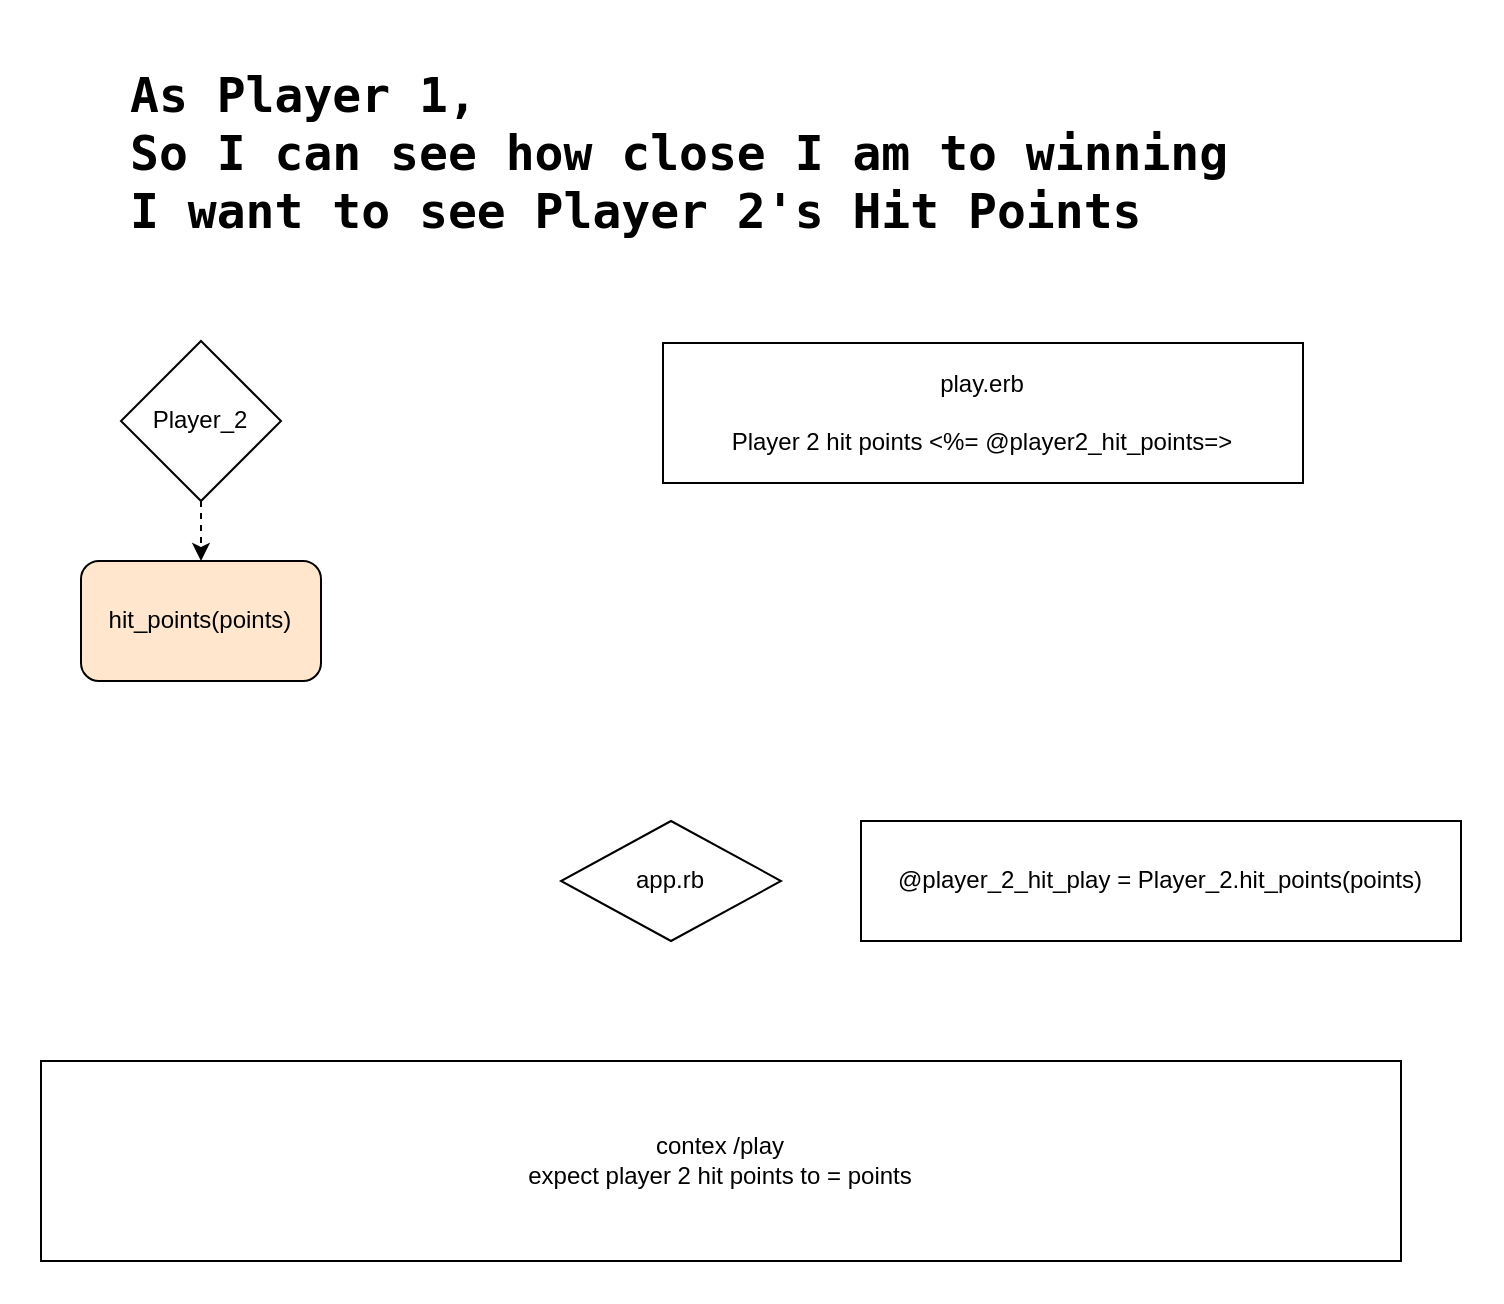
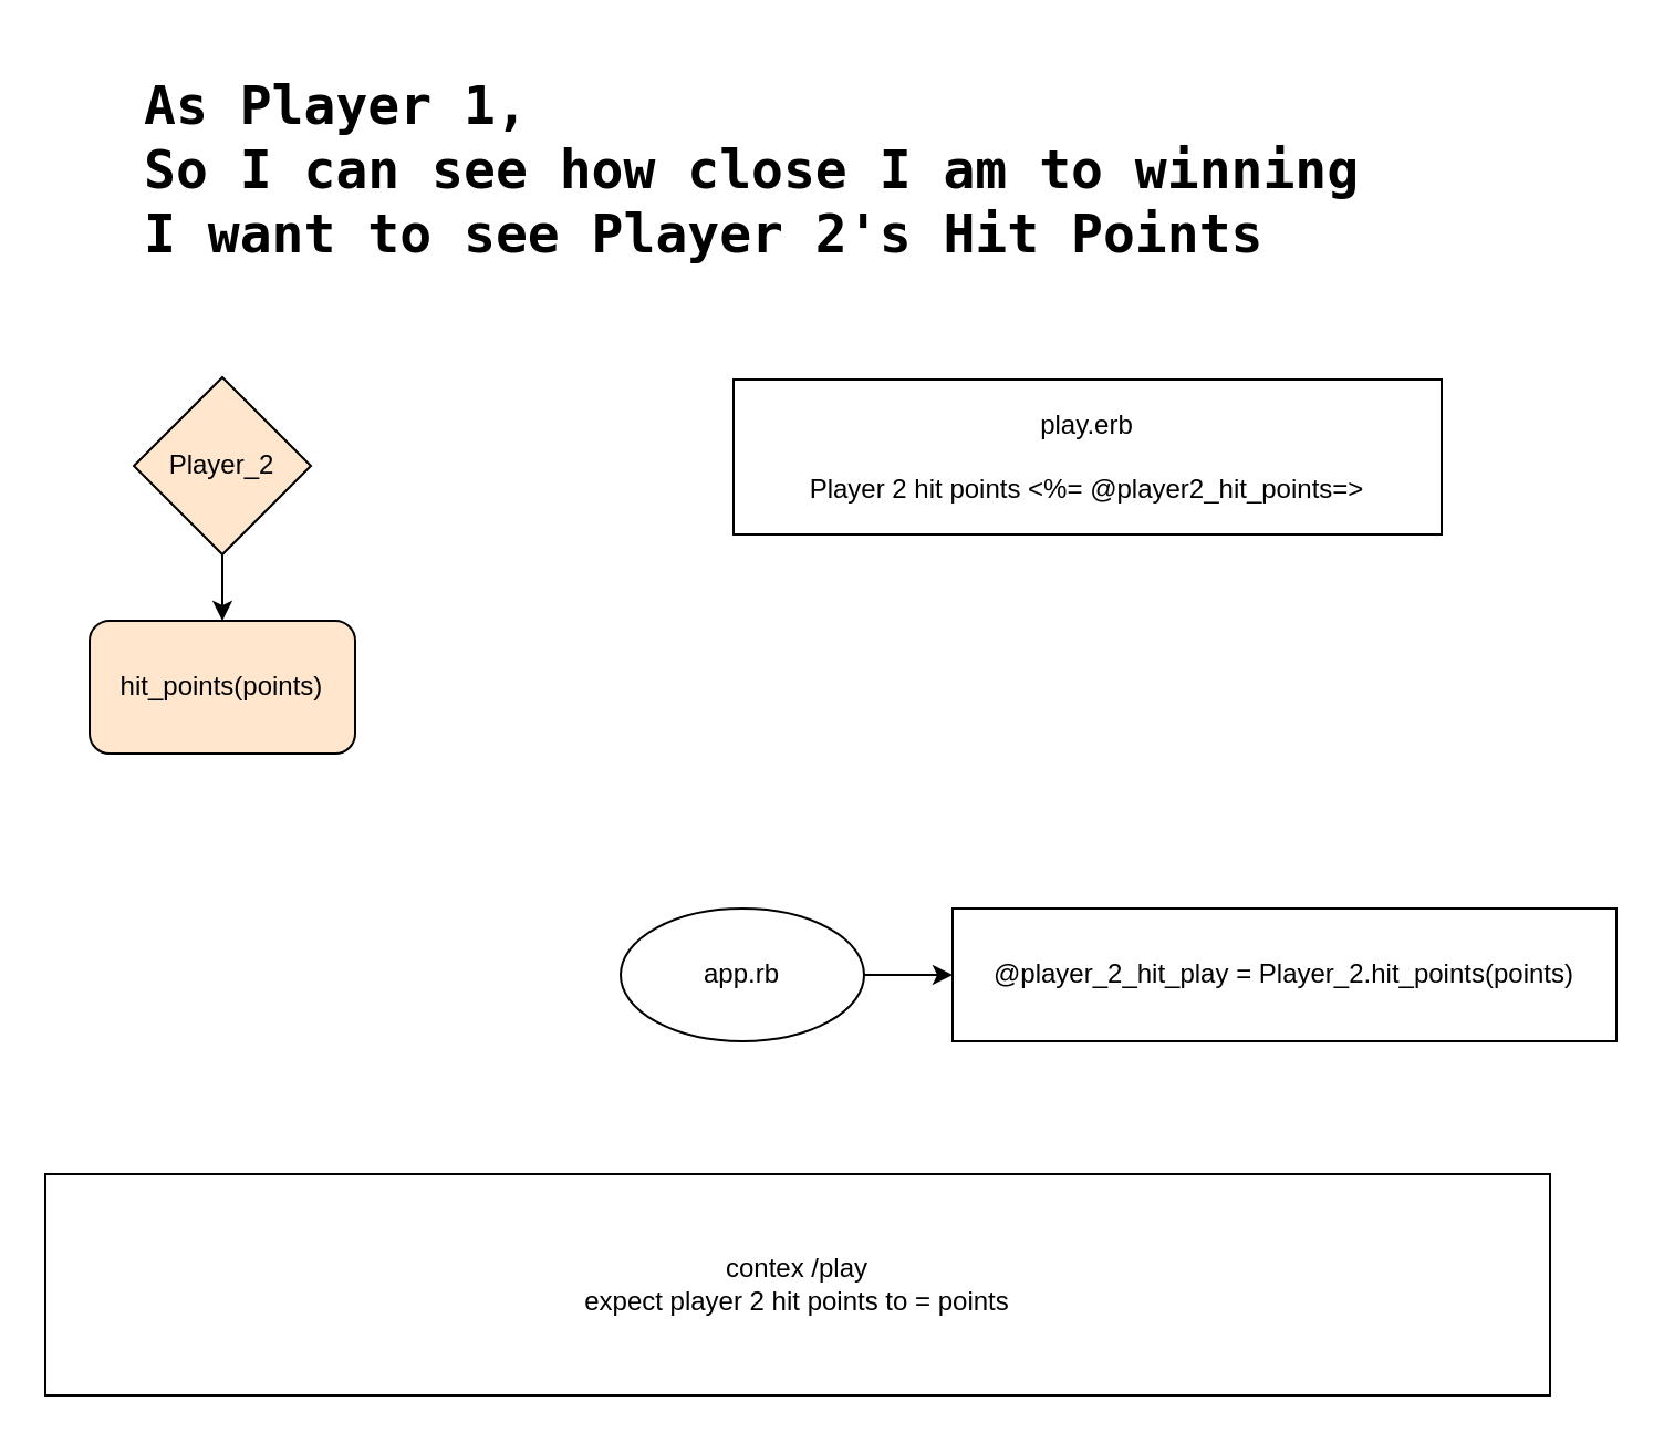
  <mxCell id="0" />
  <mxCell id="1" parent="0" />
  <mxCell id="2" value="&lt;h1&gt;&lt;pre class=&quot;notranslate&quot;&gt;&lt;code class=&quot;notranslate&quot;&gt;As Player 1,&lt;br/&gt;So I can see how close I am to winning&lt;br/&gt;I want to see Player 2's Hit Points&lt;/code&gt;&lt;/pre&gt;&lt;/h1&gt;" style="text;html=1;strokeColor=none;fillColor=none;spacing=5;spacingTop=-20;whiteSpace=wrap;overflow=hidden;rounded=0;" vertex="1" parent="1"><mxGeometry x="60" y="20" width="570" height="120" as="geometry" /></mxCell>
- <mxCell id="3" style="edgeStyle=none;html=1;exitX=0.5;exitY=1;exitDx=0;exitDy=0;entryX=0.5;entryY=0;entryDx=0;entryDy=0;dashed=1;" edge="1" parent="1" source="4" target="5"><mxGeometry relative="1" as="geometry" /></mxCell>
- <mxCell id="4" value="Player_2" style="rhombus;whiteSpace=wrap;html=1;" vertex="1" parent="1"><mxGeometry x="60" y="170" width="80" height="80" as="geometry" /></mxCell>
+ <mxCell id="3" style="edgeStyle=none;html=1;exitX=0.5;exitY=1;exitDx=0;exitDy=0;entryX=0.5;entryY=0;entryDx=0;entryDy=0;" edge="1" parent="1" source="4" target="5"><mxGeometry relative="1" as="geometry" /></mxCell>
+ <mxCell id="4" value="Player_2" style="rhombus;whiteSpace=wrap;html=1;fillColor=#ffe6cc;" vertex="1" parent="1"><mxGeometry x="60" y="170" width="80" height="80" as="geometry" /></mxCell>
  <mxCell id="5" value="hit_points(points)" style="rounded=1;whiteSpace=wrap;html=1;fillColor=#ffe6cc;" vertex="1" parent="1"><mxGeometry x="40" y="280" width="120" height="60" as="geometry" /></mxCell>
  <mxCell id="6" value="play.erb&lt;br&gt;&lt;br&gt;Player 2 hit points &amp;lt;%= @player2_hit_points=&amp;gt;" style="rounded=0;whiteSpace=wrap;html=1;" vertex="1" parent="1"><mxGeometry x="331" y="171" width="320" height="70" as="geometry" /></mxCell>
- <mxCell id="8" value="app.rb" style="rhombus;whiteSpace=wrap;html=1;" vertex="1" parent="1"><mxGeometry x="280" y="410" width="110" height="60" as="geometry" /></mxCell>
+ <mxCell id="7" style="edgeStyle=none;html=1;exitX=1;exitY=0.5;exitDx=0;exitDy=0;" edge="1" parent="1" source="8" target="9"><mxGeometry relative="1" as="geometry" /></mxCell>
+ <mxCell id="8" value="app.rb" style="ellipse;whiteSpace=wrap;html=1;" vertex="1" parent="1"><mxGeometry x="280" y="410" width="110" height="60" as="geometry" /></mxCell>
  <mxCell id="9" value="&lt;span&gt;@player_2_hit_play = Player_2.hit_points(points)&lt;/span&gt;" style="rounded=0;whiteSpace=wrap;html=1;" vertex="1" parent="1"><mxGeometry x="430" y="410" width="300" height="60" as="geometry" /></mxCell>
  <mxCell id="10" value="contex /play&lt;br&gt;expect player 2 hit points to = points" style="rounded=0;whiteSpace=wrap;html=1;" vertex="1" parent="1"><mxGeometry x="20" y="530" width="680" height="100" as="geometry" /></mxCell>
